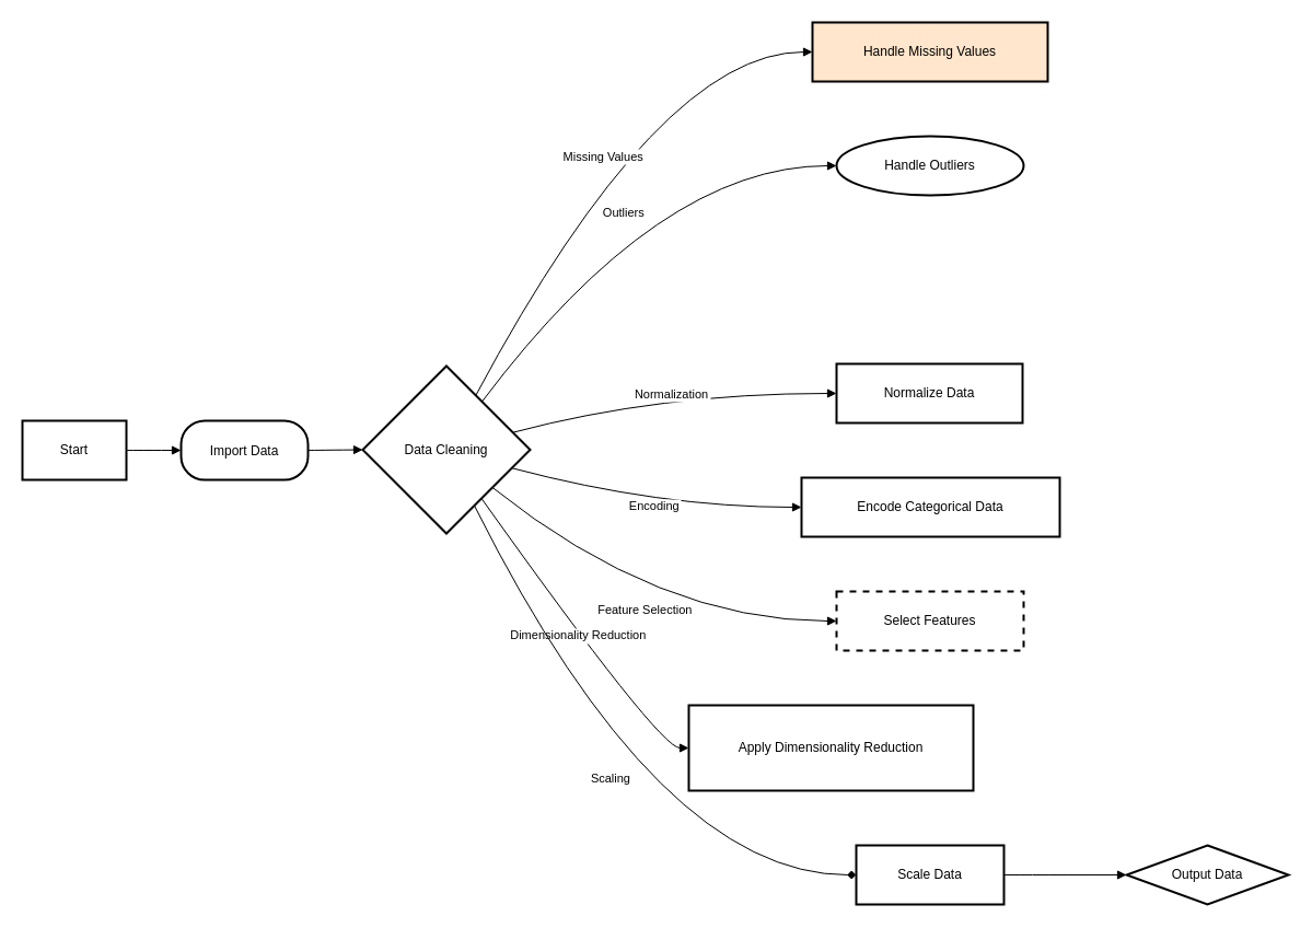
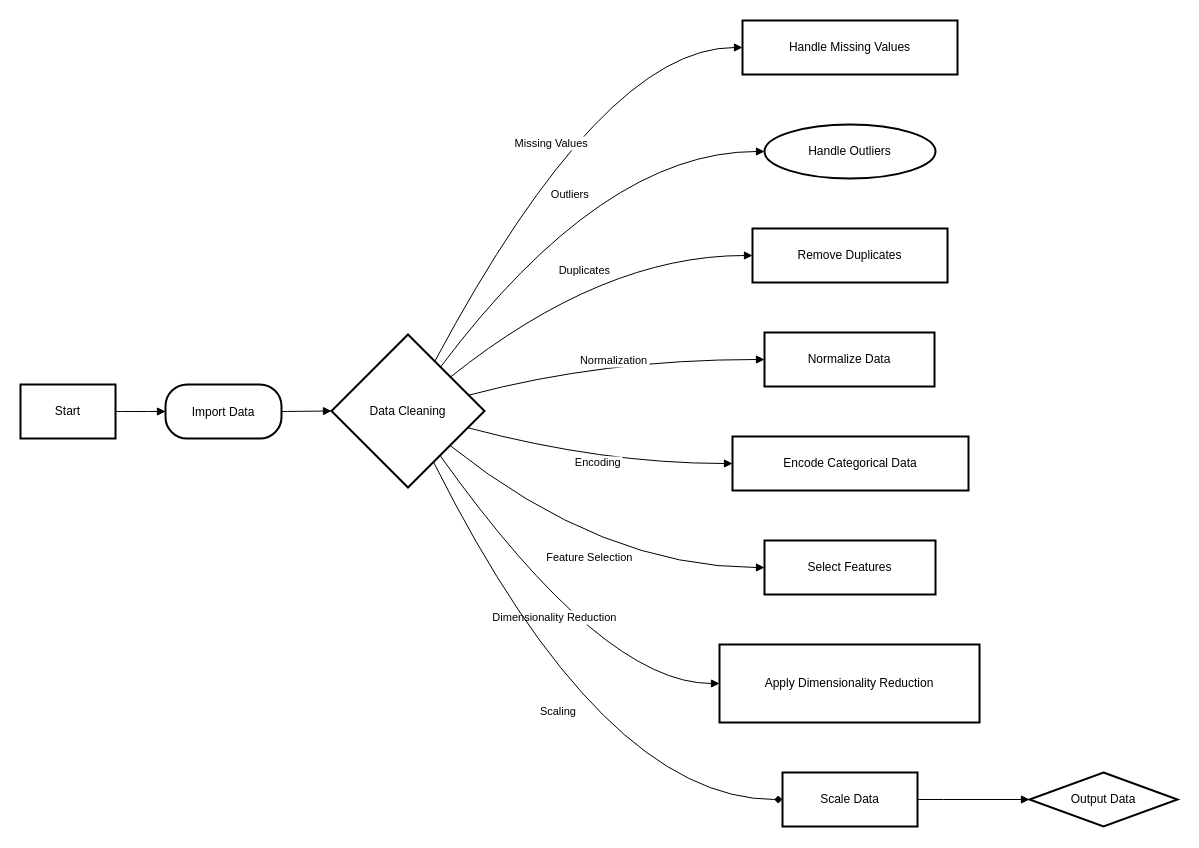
  <mxCell id="0" />
  <mxCell id="1" parent="0" />
  <mxCell id="2" value="Start" style="whiteSpace=wrap;strokeWidth=2;" vertex="1" parent="1"><mxGeometry x="20" y="384" width="95" height="54" as="geometry" /></mxCell>
  <mxCell id="3" value="Import Data" style="rounded=1;arcSize=40;strokeWidth=2" vertex="1" parent="1"><mxGeometry x="165" y="384" width="116" height="54" as="geometry" /></mxCell>
  <mxCell id="4" value="Data Cleaning" style="rhombus;strokeWidth=2;whiteSpace=wrap;" vertex="1" parent="1"><mxGeometry x="331" y="334" width="153" height="153" as="geometry" /></mxCell>
- <mxCell id="5" value="Handle Missing Values" style="whiteSpace=wrap;strokeWidth=2;fillColor=#ffe6cc;" vertex="1" parent="1"><mxGeometry x="742" y="20" width="215" height="54" as="geometry" /></mxCell>
+ <mxCell id="5" value="Handle Missing Values" style="whiteSpace=wrap;strokeWidth=2;" vertex="1" parent="1"><mxGeometry x="742" y="20" width="215" height="54" as="geometry" /></mxCell>
  <mxCell id="6" value="Handle Outliers" style="ellipse;whiteSpace=wrap;strokeWidth=2;" vertex="1" parent="1"><mxGeometry x="764" y="124" width="171" height="54" as="geometry" /></mxCell>
+ <mxCell id="7" value="Remove Duplicates" style="whiteSpace=wrap;strokeWidth=2;" vertex="1" parent="1"><mxGeometry x="752" y="228" width="195" height="54" as="geometry" /></mxCell>
  <mxCell id="8" value="Normalize Data" style="whiteSpace=wrap;strokeWidth=2;" vertex="1" parent="1"><mxGeometry x="764" y="332" width="170" height="54" as="geometry" /></mxCell>
  <mxCell id="9" value="Encode Categorical Data" style="whiteSpace=wrap;strokeWidth=2;" vertex="1" parent="1"><mxGeometry x="732" y="436" width="236" height="54" as="geometry" /></mxCell>
- <mxCell id="10" value="Select Features" style="whiteSpace=wrap;strokeWidth=2;dashed=1;" vertex="1" parent="1"><mxGeometry x="764" y="540" width="171" height="54" as="geometry" /></mxCell>
- <mxCell id="11" value="Apply Dimensionality Reduction" style="whiteSpace=wrap;strokeWidth=2;" vertex="1" parent="1"><mxGeometry x="629" y="644" width="260" height="78" as="geometry" /></mxCell>
+ <mxCell id="10" value="Select Features" style="whiteSpace=wrap;strokeWidth=2;" vertex="1" parent="1"><mxGeometry x="764" y="540" width="171" height="54" as="geometry" /></mxCell>
+ <mxCell id="11" value="Apply Dimensionality Reduction" style="whiteSpace=wrap;strokeWidth=2;" vertex="1" parent="1"><mxGeometry x="719" y="644" width="260" height="78" as="geometry" /></mxCell>
  <mxCell id="12" value="Scale Data" style="whiteSpace=wrap;strokeWidth=2;" vertex="1" parent="1"><mxGeometry x="782" y="772" width="135" height="54" as="geometry" /></mxCell>
  <mxCell id="13" value="Output Data" style="rhombus;whiteSpace=wrap;strokeWidth=2;" vertex="1" parent="1"><mxGeometry x="1029" y="772" width="148" height="54" as="geometry" /></mxCell>
  <mxCell id="14" value="" style="curved=1;startArrow=none;endArrow=block;exitX=1;exitY=0.5;entryX=0;entryY=0.5;" edge="1" parent="1" source="2" target="3"><mxGeometry relative="1" as="geometry"><Array as="points" /></mxGeometry></mxCell>
  <mxCell id="15" value="" style="curved=1;startArrow=none;endArrow=block;exitX=1;exitY=0.5;entryX=0;entryY=0.5;" edge="1" parent="1" source="3" target="4"><mxGeometry relative="1" as="geometry"><Array as="points" /></mxGeometry></mxCell>
  <mxCell id="16" value="Missing Values" style="curved=1;startArrow=none;endArrow=block;exitX=0.77;exitY=0;entryX=0;entryY=0.5;" edge="1" parent="1" source="4" target="5"><mxGeometry relative="1" as="geometry"><Array as="points"><mxPoint x="602" y="47" /></Array></mxGeometry></mxCell>
  <mxCell id="17" value="Outliers" style="curved=1;startArrow=none;endArrow=block;exitX=0.87;exitY=0;entryX=0;entryY=0.5;" edge="1" parent="1" source="4" target="6"><mxGeometry relative="1" as="geometry"><Array as="points"><mxPoint x="602" y="151" /></Array></mxGeometry></mxCell>
+ <mxCell id="18" value="Duplicates" style="curved=1;startArrow=none;endArrow=block;exitX=1;exitY=0.1;entryX=0;entryY=0.5;" edge="1" parent="1" source="4" target="7"><mxGeometry relative="1" as="geometry"><Array as="points"><mxPoint x="602" y="255" /></Array></mxGeometry></mxCell>
  <mxCell id="19" value="Normalization" style="curved=1;startArrow=none;endArrow=block;exitX=1;exitY=0.37;entryX=0;entryY=0.5;" edge="1" parent="1" source="4" target="8"><mxGeometry relative="1" as="geometry"><Array as="points"><mxPoint x="602" y="359" /></Array></mxGeometry></mxCell>
  <mxCell id="20" value="Encoding" style="curved=1;startArrow=none;endArrow=block;exitX=1;exitY=0.64;entryX=0;entryY=0.5;" edge="1" parent="1" source="4" target="9"><mxGeometry relative="1" as="geometry"><Array as="points"><mxPoint x="602" y="463" /></Array></mxGeometry></mxCell>
  <mxCell id="21" value="Feature Selection" style="curved=1;startArrow=none;endArrow=block;exitX=1;exitY=0.91;entryX=0;entryY=0.5;" edge="1" parent="1" source="4" target="10"><mxGeometry relative="1" as="geometry"><Array as="points"><mxPoint x="602" y="567" /></Array></mxGeometry></mxCell>
  <mxCell id="22" value="Dimensionality Reduction" style="curved=1;startArrow=none;endArrow=block;exitX=0.86;exitY=1;entryX=0;entryY=0.5;" edge="1" parent="1" source="4" target="11"><mxGeometry relative="1" as="geometry"><Array as="points"><mxPoint x="602" y="683" /></Array></mxGeometry></mxCell>
  <mxCell id="23" value="Scaling" style="curved=1;startArrow=none;endArrow=diamond;exitX=0.75;exitY=1;entryX=0;entryY=0.5;" edge="1" parent="1" source="4" target="12"><mxGeometry relative="1" as="geometry"><Array as="points"><mxPoint x="602" y="799" /></Array></mxGeometry></mxCell>
  <mxCell id="24" value="" style="curved=1;startArrow=none;endArrow=block;exitX=1;exitY=0.5;entryX=0;entryY=0.5;" edge="1" parent="1" source="12" target="13"><mxGeometry relative="1" as="geometry"><Array as="points" /></mxGeometry></mxCell>
